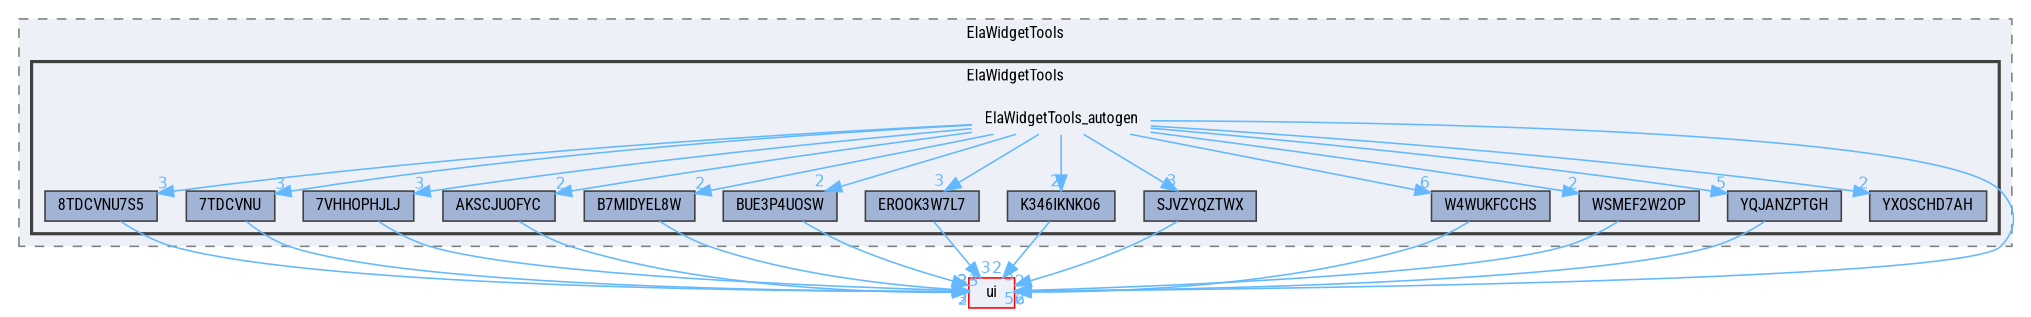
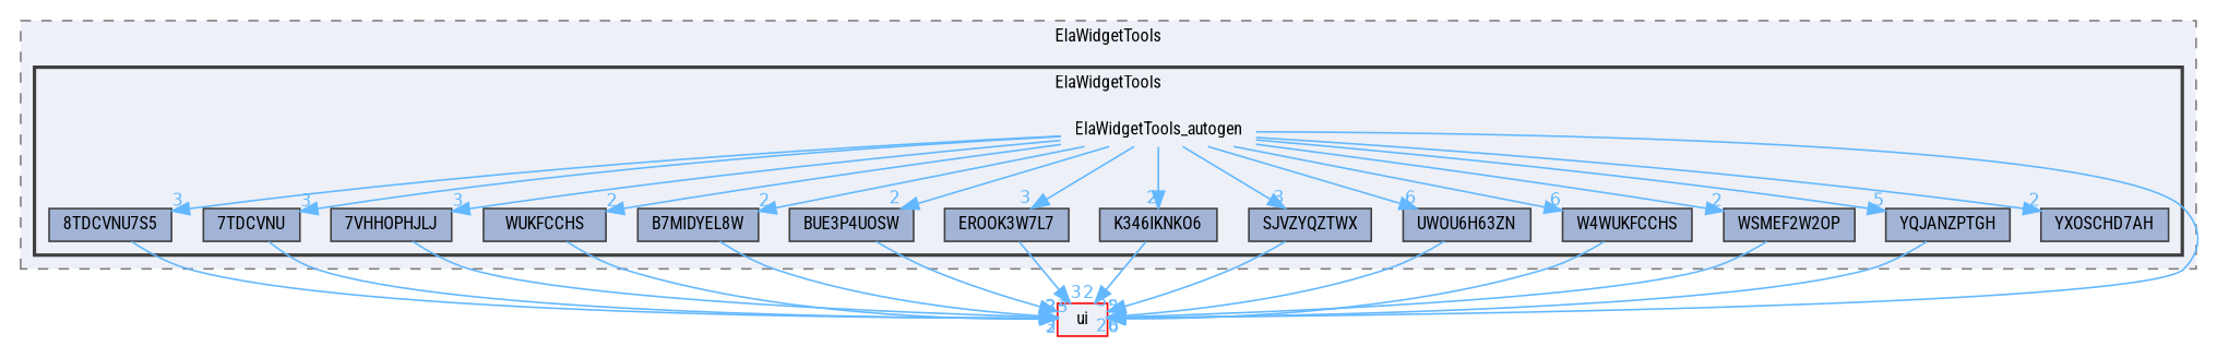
  digraph {
    compound=true
    fontname="Roboto Condensed"
    node [fontname="Roboto Condensed" fontsize=10 shape=box color=grey25 fillcolor="#a2b4d6" style=filled]
    edge [color=steelblue1 fontcolor=steelblue1 fontname="Roboto Condensed" fontsize=10 headlabel=2 labeldistance=1.5 labelfontname=Helvetica labelfontsize=10]
    n1 [height=0.2 label=ElaWidgetTools_autogen shape=plaintext width=0.4 color="" fillcolor="" style=""]
    n2 [height=0.2 label="8TDCVNU7S5" width=0.4]
    n3 [height=0.2 label="7TDCVNU" width=0.4]
    n4 [height=0.2 label="7VHHOPHJLJ" width=0.4]
-   n5 [height=0.2 label=AKSCJUOFYC width=0.4]
+   n5 [height=0.2 label=WUKFCCHS width=0.4]
    n6 [height=0.2 label=B7MIDYEL8W width=0.4]
    n7 [height=0.2 label=BUE3P4UOSW width=0.4]
    n8 [height=0.2 label=EROOK3W7L7 width=0.4]
    n9 [height=0.2 label=K346IKNKO6 width=0.4]
    n10 [height=0.2 label=SJVZYQZTWX width=0.4]
+   n11 [height=0.2 label=UWOU6H63ZN width=0.4]
    n12 [height=0.2 label=W4WUKFCCHS width=0.4]
    n13 [height=0.2 label=WSMEF2W2OP width=0.4]
    n14 [height=0.2 label=YQJANZPTGH width=0.4]
    n15 [height=0.2 label=YXOSCHD7AH width=0.4]
    n16 [color=red fillcolor="#edf0f7" height=0.2 label=ui width=0.4]
    subgraph cluster_1 {
      bgcolor="#edf0f7"
      fontsize=10
      label=ElaWidgetTools
      pencolor=grey50
      style="filled,dashed"
      subgraph cluster_2 {
        bgcolor="#edf0f7"
        fontsize=10
        label=ElaWidgetTools
        pencolor=grey25
        style="filled,bold"
        n1
        n2
        n3
        n4
        n5
        n6
        n7
        n8
        n9
        n10
+       n11
        n12
        n13
        n14
        n15
      }
    }
    n1 -> n2 [headlabel=3]
    n1 -> n3 [headlabel=3]
    n1 -> n4 [headlabel=3]
    n1 -> n5
    n1 -> n6
    n1 -> n7
    n1 -> n8 [headlabel=3]
    n1 -> n9
    n1 -> n10 [headlabel=3]
+   n1 -> n11 [headlabel=6]
    n1 -> n12 [headlabel=6]
    n1 -> n13
    n1 -> n14 [headlabel=5]
    n1 -> n15
    n1 -> n16
    n2 -> n16 [headlabel=3]
    n3 -> n16 [headlabel=3]
    n4 -> n16 [headlabel=3]
    n5 -> n16
    n6 -> n16
    n7 -> n16
    n8 -> n16 [headlabel=3]
    n9 -> n16
    n10 -> n16 [headlabel=3]
+   n11 -> n16 [headlabel=6]
    n12 -> n16 [headlabel=6]
    n13 -> n16
    n14 -> n16 [headlabel=5]
  }
